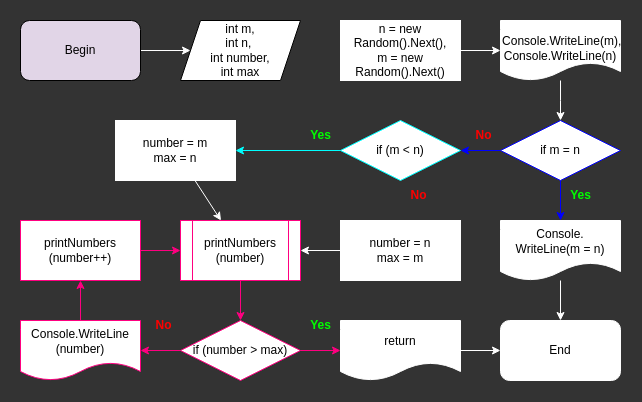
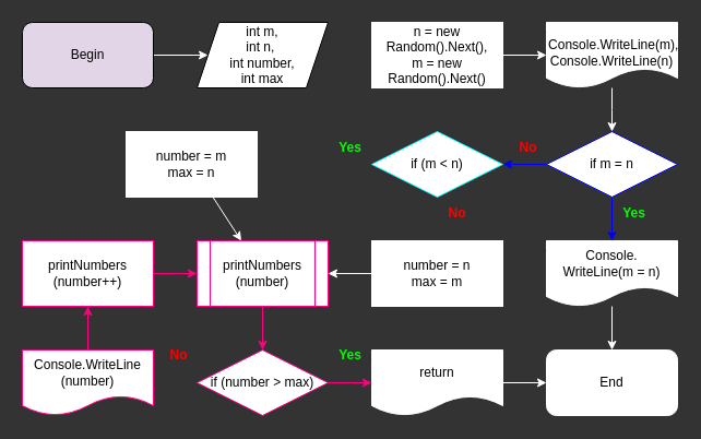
  <mxCell id="0" />
  <mxCell id="1" parent="0" />
  <mxCell id="2" value="" style="edgeStyle=none;html=1;strokeColor=#FFFFFF;" edge="1" parent="1" source="3" target="4"><mxGeometry relative="1" as="geometry" /></mxCell>
  <mxCell id="3" value="Begin" style="rounded=1;whiteSpace=wrap;html=1;fillColor=#e1d5e7;" vertex="1" parent="1"><mxGeometry x="20" y="20" width="120" height="60" as="geometry" /></mxCell>
  <mxCell id="4" value="int m,&lt;br&gt;int n,&amp;nbsp;&lt;br&gt;int number,&lt;br&gt;int max" style="shape=parallelogram;perimeter=parallelogramPerimeter;whiteSpace=wrap;html=1;fixedSize=1;fillColor=#FFFFFF;gradientColor=none;" vertex="1" parent="1"><mxGeometry x="180" y="20" width="120" height="60" as="geometry" /></mxCell>
  <mxCell id="5" value="" style="edgeStyle=none;html=1;strokeColor=#FFFFFF;" edge="1" parent="1" source="6" target="8"><mxGeometry relative="1" as="geometry" /></mxCell>
  <mxCell id="6" value="n = new Random().Next(),&lt;br&gt;m = new Random().Next()" style="rounded=0;whiteSpace=wrap;html=1;strokeColor=#FFFFFF;fillColor=#FFFFFF;gradientColor=none;" vertex="1" parent="1"><mxGeometry x="340" y="20" width="120" height="60" as="geometry" /></mxCell>
  <mxCell id="7" value="" style="edgeStyle=none;html=1;strokeColor=#FFFFFF;rounded=0;entryX=0.5;entryY=0;entryDx=0;entryDy=0;" edge="1" parent="1" source="8" target="17"><mxGeometry relative="1" as="geometry"><mxPoint x="475" y="105" as="targetPoint" /><Array as="points"><mxPoint x="560" y="100" /></Array></mxGeometry></mxCell>
  <mxCell id="8" value="&lt;br&gt;&amp;nbsp;Console.WriteLine(m),&lt;br&gt;Console.WriteLine(n)" style="shape=document;whiteSpace=wrap;html=1;boundedLbl=1;strokeColor=#FFFFFF;fillColor=#FFFFFF;gradientColor=none;" vertex="1" parent="1"><mxGeometry x="500" y="20" width="120" height="60" as="geometry" /></mxCell>
- <mxCell id="9" value="" style="edgeStyle=none;html=1;strokeColor=#00FFFF;" edge="1" parent="1" source="10" target="12"><mxGeometry relative="1" as="geometry" /></mxCell>
  <mxCell id="10" value="if (m &amp;lt; n)" style="rhombus;whiteSpace=wrap;html=1;strokeColor=#00FFFF;fillColor=#FFFFFF;gradientColor=none;" vertex="1" parent="1"><mxGeometry x="340" y="120" width="120" height="60" as="geometry" /></mxCell>
  <mxCell id="11" value="" style="edgeStyle=none;rounded=0;html=1;strokeColor=#FFFFFF;fontColor=#000000;" edge="1" parent="1" source="12" target="24"><mxGeometry relative="1" as="geometry" /></mxCell>
  <mxCell id="12" value="number = m&lt;br&gt;max = n" style="rounded=0;whiteSpace=wrap;html=1;strokeColor=#FFFFFF;fillColor=#FFFFFF;gradientColor=none;" vertex="1" parent="1"><mxGeometry x="115" y="120" width="120" height="60" as="geometry" /></mxCell>
  <mxCell id="13" style="edgeStyle=none;rounded=0;html=1;strokeColor=#FFFFFF;fontColor=#000000;" edge="1" parent="1" source="14" target="24"><mxGeometry relative="1" as="geometry"><Array as="points" /></mxGeometry></mxCell>
  <mxCell id="14" value="number = n&lt;br&gt;max = m" style="rounded=0;whiteSpace=wrap;html=1;strokeColor=#FFFFFF;fillColor=#FFFFFF;gradientColor=none;" vertex="1" parent="1"><mxGeometry x="340" y="220" width="120" height="60" as="geometry" /></mxCell>
  <mxCell id="15" value="" style="edgeStyle=none;html=1;strokeColor=#0000FF;" edge="1" parent="1" source="17" target="19"><mxGeometry relative="1" as="geometry" /></mxCell>
  <mxCell id="16" value="" style="edgeStyle=none;html=1;strokeColor=#0000FF;" edge="1" parent="1" source="17" target="10"><mxGeometry relative="1" as="geometry" /></mxCell>
  <mxCell id="17" value="if m = n" style="rhombus;whiteSpace=wrap;html=1;strokeColor=#0000FF;fillColor=#FFFFFF;gradientColor=none;" vertex="1" parent="1"><mxGeometry x="500" y="120" width="120" height="60" as="geometry" /></mxCell>
  <mxCell id="18" value="" style="edgeStyle=none;html=1;strokeColor=#FFFFFF;" edge="1" parent="1" source="19" target="20"><mxGeometry relative="1" as="geometry" /></mxCell>
  <mxCell id="19" value="Console.&lt;br&gt;WriteLine(m = n)" style="shape=document;whiteSpace=wrap;html=1;boundedLbl=1;strokeColor=#FFFFFF;fillColor=#FFFFFF;gradientColor=none;" vertex="1" parent="1"><mxGeometry x="500" y="220" width="120" height="60" as="geometry" /></mxCell>
  <mxCell id="20" value="End" style="rounded=1;whiteSpace=wrap;html=1;strokeColor=#FFFFFF;fillColor=#FFFFFF;gradientColor=none;" vertex="1" parent="1"><mxGeometry x="500" y="320" width="120" height="60" as="geometry" /></mxCell>
  <mxCell id="21" value="&lt;b style=&quot;&quot;&gt;&lt;font color=&quot;#00ff00&quot;&gt;Yes&lt;/font&gt;&lt;/b&gt;" style="text;html=1;align=center;verticalAlign=middle;resizable=0;points=[];autosize=1;strokeColor=none;fillColor=none;" vertex="1" parent="1"><mxGeometry x="560" y="180" width="40" height="30" as="geometry" /></mxCell>
  <mxCell id="22" value="&lt;b&gt;&lt;font color=&quot;#ff0000&quot;&gt;No&lt;/font&gt;&lt;/b&gt;" style="text;html=1;align=center;verticalAlign=middle;resizable=0;points=[];autosize=1;strokeColor=none;fillColor=none;fontColor=#FFFFFF;" vertex="1" parent="1"><mxGeometry x="465" y="120" width="35" height="30" as="geometry" /></mxCell>
  <mxCell id="23" value="" style="edgeStyle=none;rounded=0;html=1;strokeColor=#FF0080;fontColor=#000000;" edge="1" parent="1" source="24"><mxGeometry relative="1" as="geometry"><mxPoint x="240" y="320" as="targetPoint" /></mxGeometry></mxCell>
  <mxCell id="24" value="printNumbers&lt;br&gt;(number)" style="shape=process;whiteSpace=wrap;html=1;backgroundOutline=1;strokeColor=#FF0080;fontColor=#000000;fillColor=#FFFFFF;gradientColor=none;" vertex="1" parent="1"><mxGeometry x="180" y="220" width="120" height="60" as="geometry" /></mxCell>
- <mxCell id="25" value="" style="edgeStyle=none;rounded=0;html=1;strokeColor=#FF0080;fontColor=#000000;" edge="1" parent="1" source="27" target="31"><mxGeometry relative="1" as="geometry" /></mxCell>
  <mxCell id="26" value="" style="edgeStyle=none;rounded=0;html=1;strokeColor=#FF0080;fontColor=#000000;" edge="1" parent="1" source="27" target="29"><mxGeometry relative="1" as="geometry" /></mxCell>
  <mxCell id="27" value="if (number &amp;gt; max)" style="rhombus;whiteSpace=wrap;html=1;strokeColor=#FF0080;fontColor=#000000;fillColor=#FFFFFF;gradientColor=none;" vertex="1" parent="1"><mxGeometry x="180" y="320" width="120" height="60" as="geometry" /></mxCell>
  <mxCell id="28" value="" style="edgeStyle=none;rounded=0;html=1;strokeColor=#FFFFFF;fontColor=#000000;" edge="1" parent="1" source="29" target="20"><mxGeometry relative="1" as="geometry" /></mxCell>
  <mxCell id="29" value="return" style="shape=document;whiteSpace=wrap;html=1;boundedLbl=1;strokeColor=#FFFFFF;fontColor=#000000;fillColor=#FFFFFF;gradientColor=none;" vertex="1" parent="1"><mxGeometry x="340" y="320" width="120" height="60" as="geometry" /></mxCell>
  <mxCell id="30" value="" style="edgeStyle=none;rounded=0;html=1;strokeColor=#FF0080;fontColor=#000000;" edge="1" parent="1" source="31" target="33"><mxGeometry relative="1" as="geometry" /></mxCell>
  <mxCell id="31" value="Console.WriteLine&lt;br&gt;(number)" style="shape=document;whiteSpace=wrap;html=1;boundedLbl=1;strokeColor=#FF0080;fontColor=#000000;fillColor=#FFFFFF;gradientColor=none;" vertex="1" parent="1"><mxGeometry x="20" y="320" width="120" height="60" as="geometry" /></mxCell>
  <mxCell id="32" style="edgeStyle=none;rounded=0;html=1;entryX=0;entryY=0.5;entryDx=0;entryDy=0;strokeColor=#FF0080;fontColor=#000000;" edge="1" parent="1" source="33" target="24"><mxGeometry relative="1" as="geometry"><Array as="points"><mxPoint x="80" y="250" /></Array></mxGeometry></mxCell>
  <mxCell id="33" value="printNumbers&lt;br&gt;(number++)" style="rounded=0;whiteSpace=wrap;html=1;strokeColor=#FF0080;fontColor=#000000;fillColor=#FFFFFF;gradientColor=none;" vertex="1" parent="1"><mxGeometry x="20" y="220" width="120" height="60" as="geometry" /></mxCell>
  <mxCell id="34" value="&lt;b&gt;Yes&lt;/b&gt;" style="text;html=1;align=center;verticalAlign=middle;resizable=0;points=[];autosize=1;strokeColor=none;fillColor=none;fontColor=#00FF00;" vertex="1" parent="1"><mxGeometry x="300" y="120" width="40" height="30" as="geometry" /></mxCell>
  <mxCell id="35" value="&lt;font color=&quot;#ff0000&quot;&gt;&lt;b&gt;No&lt;/b&gt;&lt;/font&gt;" style="text;html=1;align=center;verticalAlign=middle;resizable=0;points=[];autosize=1;strokeColor=none;fillColor=none;fontColor=#00FF00;" vertex="1" parent="1"><mxGeometry x="400" y="180" width="35" height="30" as="geometry" /></mxCell>
  <mxCell id="36" value="&lt;b&gt;No&lt;/b&gt;" style="text;html=1;align=center;verticalAlign=middle;resizable=0;points=[];autosize=1;strokeColor=none;fillColor=none;fontColor=#FF0000;" vertex="1" parent="1"><mxGeometry x="145" y="310" width="35" height="30" as="geometry" /></mxCell>
  <mxCell id="37" value="&lt;font color=&quot;#00ff00&quot;&gt;&lt;b&gt;Yes&lt;/b&gt;&lt;/font&gt;" style="text;html=1;align=center;verticalAlign=middle;resizable=0;points=[];autosize=1;strokeColor=none;fillColor=none;fontColor=#FF0000;" vertex="1" parent="1"><mxGeometry x="300" y="310" width="40" height="30" as="geometry" /></mxCell>
